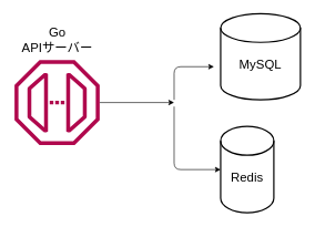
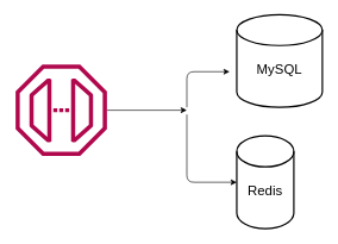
  <mxCell id="0" />
  <mxCell id="1" parent="0" />
  <mxCell id="2" style="edgeStyle=none;html=1;fontSize=19;" edge="1" parent="1" source="3"><mxGeometry relative="1" as="geometry"><mxPoint x="261" y="154" as="targetPoint" /></mxGeometry></mxCell>
  <mxCell id="3" value="" style="sketch=0;outlineConnect=0;fontColor=#232F3E;gradientColor=none;fillColor=#B0084D;strokeColor=none;dashed=0;verticalLabelPosition=bottom;verticalAlign=top;align=center;html=1;fontSize=12;fontStyle=0;aspect=fixed;pointerEvents=1;shape=mxgraph.aws4.endpoint;" vertex="1" parent="1"><mxGeometry x="21" y="90" width="128" height="128" as="geometry" /></mxCell>
- <mxCell id="4" value="Go&lt;br style=&quot;font-size: 19px;&quot;&gt;APIサーバー" style="text;html=1;align=center;verticalAlign=middle;resizable=0;points=[];autosize=1;strokeColor=none;fillColor=none;fontSize=19;" vertex="1" parent="1"><mxGeometry x="20" y="30" width="130" height="60" as="geometry" /></mxCell>
  <mxCell id="5" value="&lt;br&gt;MySQL" style="strokeWidth=2;html=1;shape=mxgraph.flowchart.database;whiteSpace=wrap;fontSize=19;align=center;verticalAlign=middle;" vertex="1" parent="1"><mxGeometry x="331" y="20" width="120" height="130" as="geometry" /></mxCell>
  <mxCell id="6" value="&lt;br&gt;Redis" style="strokeWidth=2;html=1;shape=mxgraph.flowchart.database;whiteSpace=wrap;fontSize=19;align=center;verticalAlign=middle;" vertex="1" parent="1"><mxGeometry x="331" y="190" width="80" height="130" as="geometry" /></mxCell>
  <mxCell id="7" value="" style="edgeStyle=none;orthogonalLoop=1;jettySize=auto;html=1;fontSize=19;" edge="1" parent="1"><mxGeometry width="100" relative="1" as="geometry"><mxPoint x="261" y="150" as="sourcePoint" /><mxPoint x="321" y="100" as="targetPoint" /><Array as="points"><mxPoint x="261" y="100" /></Array></mxGeometry></mxCell>
  <mxCell id="8" value="" style="edgeStyle=none;orthogonalLoop=1;jettySize=auto;html=1;fontSize=19;entryX=0;entryY=0.5;entryDx=0;entryDy=0;entryPerimeter=0;" edge="1" parent="1" target="6"><mxGeometry width="100" relative="1" as="geometry"><mxPoint x="261" y="160" as="sourcePoint" /><mxPoint x="331" y="110" as="targetPoint" /><Array as="points"><mxPoint x="261" y="255" /></Array></mxGeometry></mxCell>
